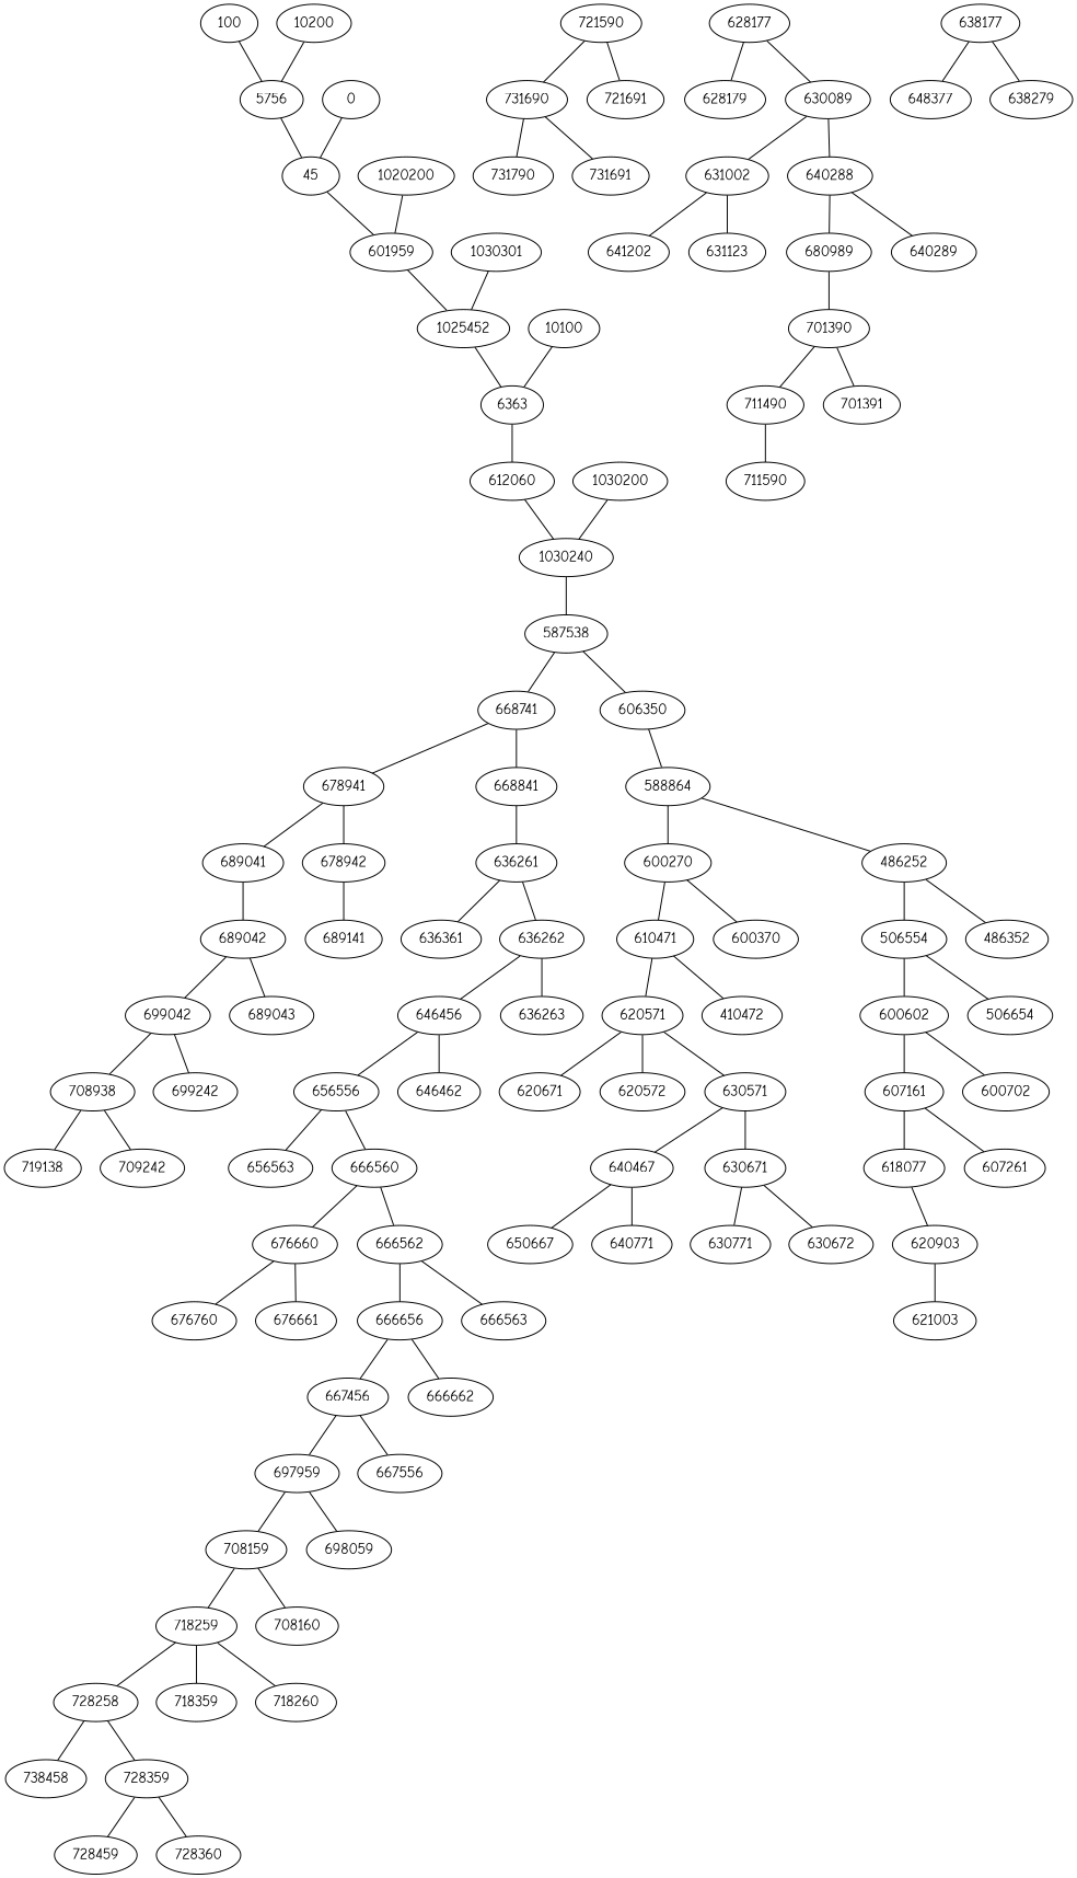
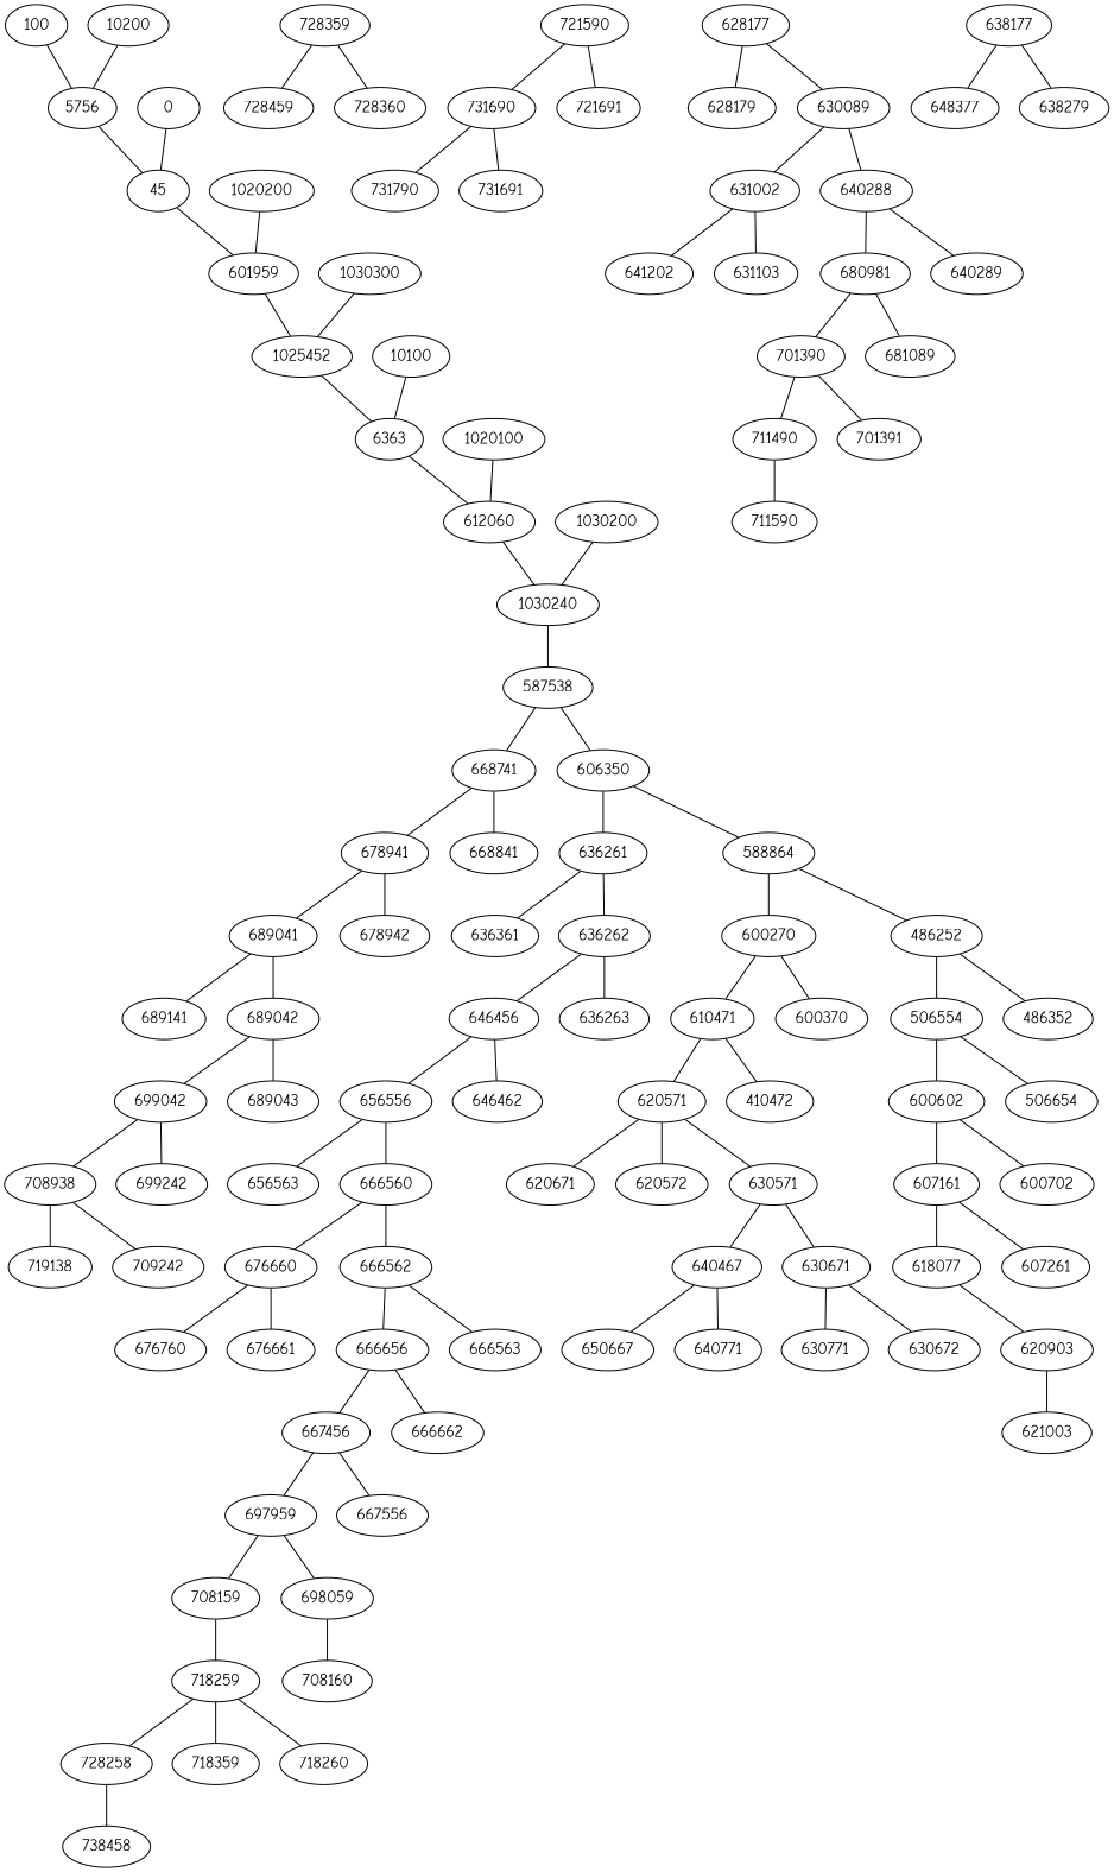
  graph {
    fontname="Comic Neue"
    node [fontname="Comic Neue"]
    edge [fontname="Comic Neue"]
    728258
    738458
    728359
    728459
    728360
    731690
    731790
    731691
    721590
    721691
    708938
    719138
    709242
    718259
    718359
    718260
    711490
    711590
    708159
    708160
    701390
    701391
    699042
    699242
    697959
    698059
    689041
    689141
    689042
    689043
-   680989
+   680989 [label=680981]
+   681089
    678941
    678942
    676660
    676760
    676661
    668741
    668841
    667456
    667556
    666656
    666662
    666562
    666563
    656556
    656563
    666560
    640467
    650667
    640771
    638177
    648377
    638279
    646456
    646462
    631002
    641202
-   631103 [label=631123]
+   631103
    640288
    640289
    636261
    636361
    636262
    636263
    630671
    630771
    630672
    628177
    628179
    630089
    620903
    621003
    620571
    620671
    620572
    630571
    618077
    610471
    n80 [label=410472]
    607161
    607261
    600602
    600702
    600270
    600370
    506554
    506654
    486252
    486352
    100
    5756
    45
    601959
    10200
    0
    1025452
    1020200
    6363
-   1030300 [label=1030301]
+   1030300
    612060
+   1020100
    1030240
    587538
    10100
    1030200
    606350
    588864
    728258 -- 738458
-   728258 -- 728359
    728359 -- 728459
    728359 -- 728360
    731690 -- 731790
    731690 -- 731691
    721590 -- 731690
    721590 -- 721691
    708938 -- 719138
    708938 -- 709242
    718259 -- 728258
    718259 -- 718359
    718259 -- 718260
    711490 -- 711590
    708159 -- 718259
-   708159 -- 708160
+   698059 -- 708160
    701390 -- 711490
    701390 -- 701391
    699042 -- 708938
    699042 -- 699242
    697959 -- 708159
    697959 -- 698059
-   678942 -- 689141
+   689041 -- 689141
    689041 -- 689042
    689042 -- 699042
    689042 -- 689043
    680989 -- 701390
+   680989 -- 681089
    678941 -- 689041
    678941 -- 678942
    676660 -- 676760
    676660 -- 676661
    668741 -- 678941
    668741 -- 668841
    667456 -- 697959
    667456 -- 667556
    666656 -- 667456
    666656 -- 666662
    666562 -- 666656
    666562 -- 666563
    656556 -- 656563
    656556 -- 666560
    666560 -- 676660
    666560 -- 666562
    640467 -- 650667
    640467 -- 640771
    638177 -- 648377
    638177 -- 638279
    646456 -- 656556
    646456 -- 646462
    631002 -- 641202
    631002 -- 631103
    640288 -- 680989
    640288 -- 640289
    636261 -- 636361
    636261 -- 636262
    636262 -- 646456
    636262 -- 636263
    630671 -- 630771
    630671 -- 630672
    628177 -- 628179
    628177 -- 630089
    630089 -- 631002
    630089 -- 640288
    620903 -- 621003
    620571 -- 620671
    620571 -- 620572
    620571 -- 630571
    630571 -- 640467
    630571 -- 630671
    618077 -- 620903
    610471 -- 620571
    610471 -- n80
    607161 -- 618077
    607161 -- 607261
    600602 -- 607161
    600602 -- 600702
    600270 -- 610471
    600270 -- 600370
    506554 -- 600602
    506554 -- 506654
    486252 -- 506554
    486252 -- 486352
    100 -- 5756
    5756 -- 45
    45 -- 601959
    601959 -- 1025452
    10200 -- 5756
    0 -- 45
    1025452 -- 6363
    1020200 -- 601959
    6363 -- 612060
    1030300 -- 1025452
    612060 -- 1030240
+   1020100 -- 612060
    1030240 -- 587538
    587538 -- 668741
    587538 -- 606350
    10100 -- 6363
    1030200 -- 1030240
-   668841 -- 636261
+   606350 -- 636261
    606350 -- 588864
    588864 -- 600270
    588864 -- 486252
  }
